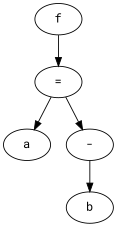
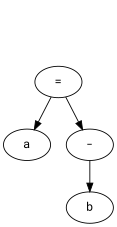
  digraph {
    fontname="Roboto Mono"
    node [fontname="Roboto Mono"]
    edge [fontname="Roboto Mono"]
-   n1 [label=f]
    n2 [label="="]
    n3 [label=a]
    n4 [label="-"]
    n5 [label=b]
-   n1 -> n2
    n2 -> n3
    n2 -> n4
    n4 -> n5
  }
